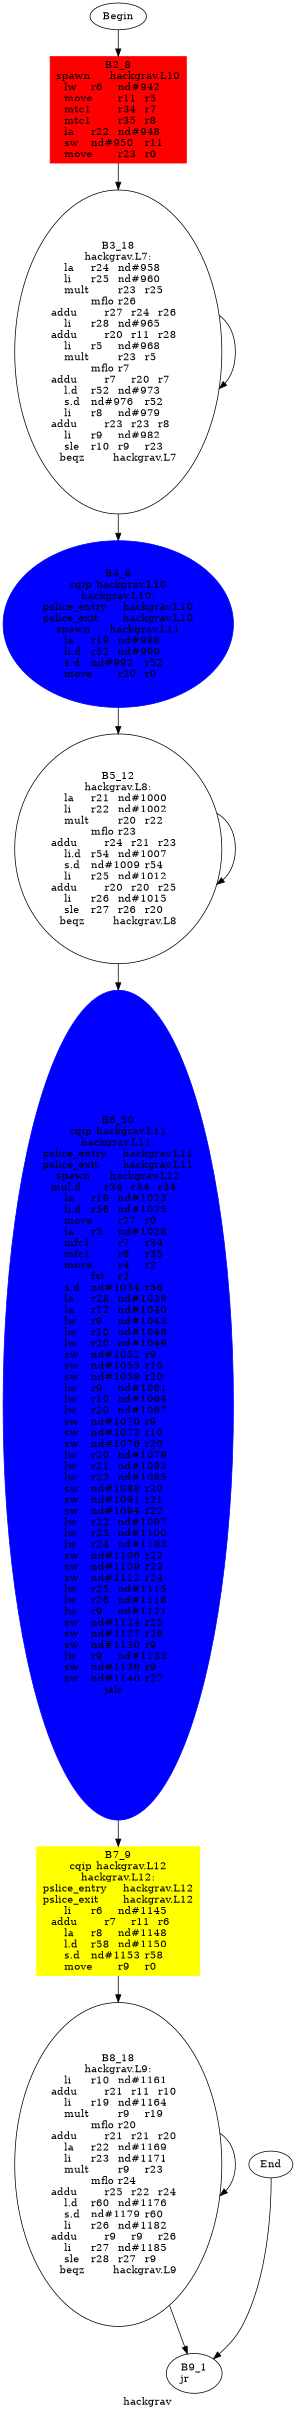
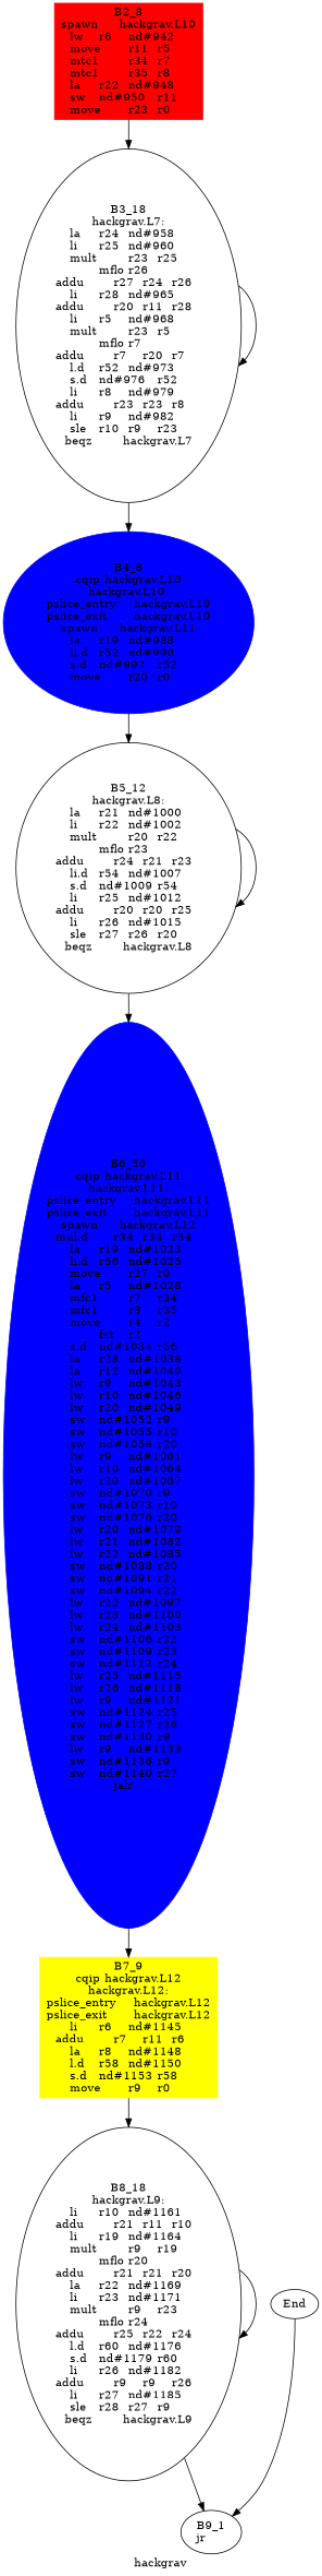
  digraph {
    color=purple
    label=hackgrav
    style=dashed
-   n1 [label=Begin]
    n2 [color=red label="B2_8\nspawn	hackgrav.L10\nlw	r6	nd#942	\nmove	r11	r5	\nmtc1	r34	r7	\nmtc1	r35	r8	\nla	r22	nd#948	\nsw	nd#950	r11	\nmove	r23	r0	\n" shape=box style=filled]
    n3 [label="B3_18\nhackgrav.L7:\nla	r24	nd#958	\nli	r25	nd#960	\nmult	r23	r25	\nmflo	r26	\naddu	r27	r24	r26	\nli	r28	nd#965	\naddu	r20	r11	r28	\nli	r5	nd#968	\nmult	r23	r5	\nmflo	r7	\naddu	r7	r20	r7	\nl.d	r52	nd#973	\ns.d	nd#976	r52	\nli	r8	nd#979	\naddu	r23	r23	r8	\nli	r9	nd#982	\nsle	r10	r9	r23	\nbeqz	hackgrav.L7\n"]
    n4 [color=blue label="B4_8\ncqip	hackgrav.L10\nhackgrav.L10:\npslice_entry	hackgrav.L10\npslice_exit	hackgrav.L10\nspawn	hackgrav.L11\nla	r19	nd#988	\nli.d	r52	nd#990	\ns.d	nd#992	r52	\nmove	r20	r0	\n" shape=ellipse style=filled]
    n5 [label=End]
    n6 [label="B9_1\njr	\n"]
    n7 [label="B5_12\nhackgrav.L8:\nla	r21	nd#1000	\nli	r22	nd#1002	\nmult	r20	r22	\nmflo	r23	\naddu	r24	r21	r23	\nli.d	r54	nd#1007	\ns.d	nd#1009	r54	\nli	r25	nd#1012	\naddu	r20	r20	r25	\nli	r26	nd#1015	\nsle	r27	r26	r20	\nbeqz	hackgrav.L8\n"]
    n8 [color=blue label="B6_50\ncqip	hackgrav.L11\nhackgrav.L11:\npslice_entry	hackgrav.L11\npslice_exit	hackgrav.L11\nspawn	hackgrav.L12\nmul.d	r34	r34	r34	\nla	r19	nd#1023	\nli.d	r56	nd#1025	\nmove	r27	r0	\nla	r5	nd#1028	\nmfc1	r7	r34	\nmfc1	r8	r35	\nmove	r4	r2	\nfst	r2	\ns.d	nd#1034	r56	\nla	r28	nd#1038	\nla	r12	nd#1040	\nlw	r9	nd#1043	\nlw	r10	nd#1046	\nlw	r20	nd#1049	\nsw	nd#1052	r9	\nsw	nd#1055	r10	\nsw	nd#1058	r20	\nlw	r9	nd#1061	\nlw	r10	nd#1064	\nlw	r20	nd#1067	\nsw	nd#1070	r9	\nsw	nd#1073	r10	\nsw	nd#1076	r20	\nlw	r20	nd#1079	\nlw	r21	nd#1082	\nlw	r22	nd#1085	\nsw	nd#1088	r20	\nsw	nd#1091	r21	\nsw	nd#1094	r22	\nlw	r22	nd#1097	\nlw	r23	nd#1100	\nlw	r24	nd#1103	\nsw	nd#1106	r22	\nsw	nd#1109	r23	\nsw	nd#1112	r24	\nlw	r25	nd#1115	\nlw	r26	nd#1118	\nlw	r9	nd#1121	\nsw	nd#1124	r25	\nsw	nd#1127	r26	\nsw	nd#1130	r9	\nlw	r9	nd#1133	\nsw	nd#1136	r9	\nsw	nd#1140	r27	\njalr	\n" shape=ellipse style=filled]
    n9 [color=yellow label="B7_9\ncqip	hackgrav.L12\nhackgrav.L12:\npslice_entry	hackgrav.L12\npslice_exit	hackgrav.L12\nli	r6	nd#1145	\naddu	r7	r11	r6	\nla	r8	nd#1148	\nl.d	r58	nd#1150	\ns.d	nd#1153	r58	\nmove	r9	r0	\n" shape=polygon style=filled]
    n10 [label="B8_18\nhackgrav.L9:\nli	r10	nd#1161	\naddu	r21	r11	r10	\nli	r19	nd#1164	\nmult	r9	r19	\nmflo	r20	\naddu	r21	r21	r20	\nla	r22	nd#1169	\nli	r23	nd#1171	\nmult	r9	r23	\nmflo	r24	\naddu	r25	r22	r24	\nl.d	r60	nd#1176	\ns.d	nd#1179	r60	\nli	r26	nd#1182	\naddu	r9	r9	r26	\nli	r27	nd#1185	\nsle	r28	r27	r9	\nbeqz	hackgrav.L9\n"]
-   n1 -> n2
    n2 -> n3
    n3 -> n3
    n3 -> n4
    n4 -> n7
    n5 -> n6
    n7 -> n7
    n7 -> n8
    n8 -> n9
    n9 -> n10
    n10 -> n6
    n10 -> n10
  }
